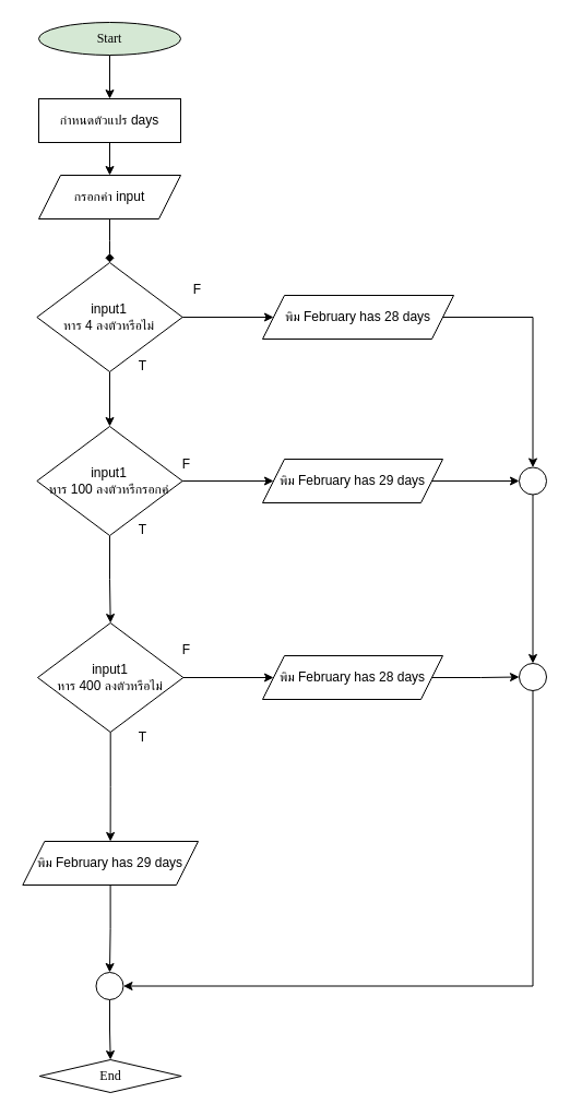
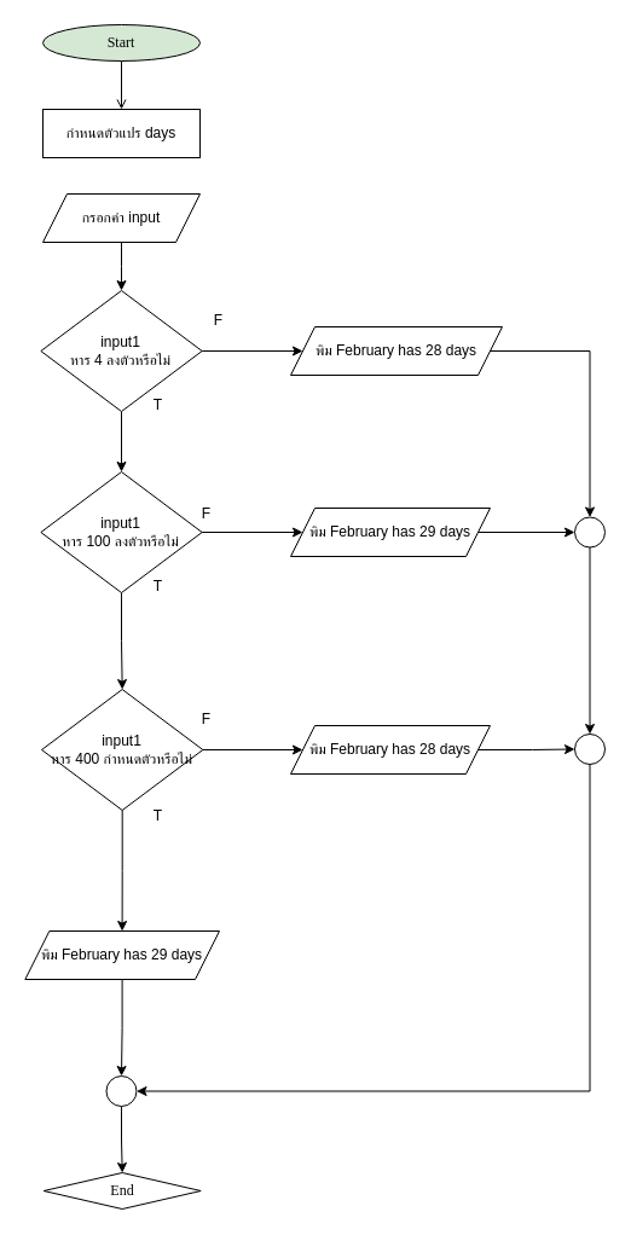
  <mxCell id="0" />
  <mxCell id="1" parent="0" />
- <mxCell id="2" value="" style="edgeStyle=orthogonalEdgeStyle;rounded=0;orthogonalLoop=1;jettySize=auto;html=1;" edge="1" parent="1" source="3" target="5"><mxGeometry relative="1" as="geometry" /></mxCell>
+ <mxCell id="2" value="" style="edgeStyle=orthogonalEdgeStyle;rounded=0;orthogonalLoop=1;jettySize=auto;html=1;endArrow=open;" edge="1" parent="1" source="3" target="5"><mxGeometry relative="1" as="geometry" /></mxCell>
  <mxCell id="3" value="&lt;font data-font-src=&quot;https://fonts.googleapis.com/css?family=Sarabun&quot; face=&quot;Sarabun&quot;&gt;Start&lt;/font&gt;" style="ellipse;whiteSpace=wrap;html=1;fillColor=#d5e8d4;" vertex="1" parent="1"><mxGeometry x="35" y="20" width="130" height="30" as="geometry" /></mxCell>
- <mxCell id="4" value="" style="edgeStyle=orthogonalEdgeStyle;rounded=0;orthogonalLoop=1;jettySize=auto;html=1;" edge="1" parent="1" source="5" target="7"><mxGeometry relative="1" as="geometry" /></mxCell>
  <mxCell id="5" value="กำหนดตัวแปร days" style="rounded=0;whiteSpace=wrap;html=1;" vertex="1" parent="1"><mxGeometry x="35" y="90" width="130" height="40" as="geometry" /></mxCell>
- <mxCell id="6" value="" style="edgeStyle=orthogonalEdgeStyle;rounded=0;orthogonalLoop=1;jettySize=auto;html=1;endArrow=diamond;" edge="1" parent="1" source="7" target="10"><mxGeometry relative="1" as="geometry" /></mxCell>
+ <mxCell id="6" value="" style="edgeStyle=orthogonalEdgeStyle;rounded=0;orthogonalLoop=1;jettySize=auto;html=1;" edge="1" parent="1" source="7" target="10"><mxGeometry relative="1" as="geometry" /></mxCell>
  <mxCell id="7" value="กรอกค่า input" style="shape=parallelogram;perimeter=parallelogramPerimeter;whiteSpace=wrap;html=1;fixedSize=1;" vertex="1" parent="1"><mxGeometry x="35" y="160" width="130" height="40" as="geometry" /></mxCell>
  <mxCell id="8" value="" style="edgeStyle=orthogonalEdgeStyle;rounded=0;orthogonalLoop=1;jettySize=auto;html=1;" edge="1" parent="1" source="10" target="13"><mxGeometry relative="1" as="geometry" /></mxCell>
  <mxCell id="9" value="" style="edgeStyle=orthogonalEdgeStyle;rounded=0;orthogonalLoop=1;jettySize=auto;html=1;" edge="1" parent="1" source="10" target="17"><mxGeometry relative="1" as="geometry" /></mxCell>
  <mxCell id="10" value="input1&lt;div&gt;หาร 4 ลงตัวหรือไม่&lt;/div&gt;" style="rhombus;whiteSpace=wrap;html=1;" vertex="1" parent="1"><mxGeometry x="33.33" y="240" width="133.33" height="100" as="geometry" /></mxCell>
  <mxCell id="11" value="T" style="text;html=1;align=center;verticalAlign=middle;resizable=0;points=[];autosize=1;strokeColor=none;fillColor=none;" vertex="1" parent="1"><mxGeometry x="115" y="320" width="30" height="30" as="geometry" /></mxCell>
  <mxCell id="12" style="edgeStyle=orthogonalEdgeStyle;rounded=0;orthogonalLoop=1;jettySize=auto;html=1;entryX=0.5;entryY=0;entryDx=0;entryDy=0;" edge="1" parent="1" source="13" target="32"><mxGeometry relative="1" as="geometry" /></mxCell>
  <mxCell id="13" value="พิม&amp;nbsp;February has 28 days" style="shape=parallelogram;perimeter=parallelogramPerimeter;whiteSpace=wrap;html=1;fixedSize=1;" vertex="1" parent="1"><mxGeometry x="240" y="270" width="175" height="40" as="geometry" /></mxCell>
  <mxCell id="14" value="F" style="text;html=1;align=center;verticalAlign=middle;resizable=0;points=[];autosize=1;strokeColor=none;fillColor=none;" vertex="1" parent="1"><mxGeometry x="165" y="250" width="30" height="30" as="geometry" /></mxCell>
  <mxCell id="15" value="" style="edgeStyle=orthogonalEdgeStyle;rounded=0;orthogonalLoop=1;jettySize=auto;html=1;" edge="1" parent="1" source="17" target="20"><mxGeometry relative="1" as="geometry" /></mxCell>
  <mxCell id="16" value="" style="edgeStyle=orthogonalEdgeStyle;rounded=0;orthogonalLoop=1;jettySize=auto;html=1;" edge="1" parent="1" source="17" target="23"><mxGeometry relative="1" as="geometry" /></mxCell>
- <mxCell id="17" value="input1&lt;div&gt;หาร 100 ลงตัวหรืกรอกค่&lt;/div&gt;" style="rhombus;whiteSpace=wrap;html=1;" vertex="1" parent="1"><mxGeometry x="33.33" y="390" width="133.33" height="100" as="geometry" /></mxCell>
+ <mxCell id="17" value="input1&lt;div&gt;หาร 100 ลงตัวหรือไม่&lt;/div&gt;" style="rhombus;whiteSpace=wrap;html=1;" vertex="1" parent="1"><mxGeometry x="33.33" y="390" width="133.33" height="100" as="geometry" /></mxCell>
  <mxCell id="18" value="F" style="text;html=1;align=center;verticalAlign=middle;resizable=0;points=[];autosize=1;strokeColor=none;fillColor=none;" vertex="1" parent="1"><mxGeometry x="155" y="410" width="30" height="30" as="geometry" /></mxCell>
  <mxCell id="19" value="" style="edgeStyle=orthogonalEdgeStyle;rounded=0;orthogonalLoop=1;jettySize=auto;html=1;" edge="1" parent="1" source="20" target="32"><mxGeometry relative="1" as="geometry" /></mxCell>
  <mxCell id="20" value="พิม&amp;nbsp;February has 29 days" style="shape=parallelogram;perimeter=parallelogramPerimeter;whiteSpace=wrap;html=1;fixedSize=1;" vertex="1" parent="1"><mxGeometry x="240" y="420" width="165" height="40" as="geometry" /></mxCell>
  <mxCell id="21" value="" style="edgeStyle=orthogonalEdgeStyle;rounded=0;orthogonalLoop=1;jettySize=auto;html=1;" edge="1" parent="1" source="23" target="25"><mxGeometry relative="1" as="geometry" /></mxCell>
  <mxCell id="22" value="" style="edgeStyle=orthogonalEdgeStyle;rounded=0;orthogonalLoop=1;jettySize=auto;html=1;" edge="1" parent="1" source="23" target="28"><mxGeometry relative="1" as="geometry" /></mxCell>
- <mxCell id="23" value="input1&lt;div&gt;หาร 400 ลงตัวหรือไม่&lt;/div&gt;" style="rhombus;whiteSpace=wrap;html=1;" vertex="1" parent="1"><mxGeometry x="34" y="570" width="133.33" height="100" as="geometry" /></mxCell>
+ <mxCell id="23" value="input1&lt;div&gt;หาร 400 กำหนดตัวหรือไม่&lt;/div&gt;" style="rhombus;whiteSpace=wrap;html=1;" vertex="1" parent="1"><mxGeometry x="34" y="570" width="133.33" height="100" as="geometry" /></mxCell>
  <mxCell id="24" value="" style="edgeStyle=orthogonalEdgeStyle;rounded=0;orthogonalLoop=1;jettySize=auto;html=1;" edge="1" parent="1" source="25" target="34"><mxGeometry relative="1" as="geometry" /></mxCell>
  <mxCell id="25" value="พิม&amp;nbsp;February has 28 days" style="shape=parallelogram;perimeter=parallelogramPerimeter;whiteSpace=wrap;html=1;fixedSize=1;" vertex="1" parent="1"><mxGeometry x="240" y="600" width="165" height="40" as="geometry" /></mxCell>
  <mxCell id="26" value="F" style="text;html=1;align=center;verticalAlign=middle;resizable=0;points=[];autosize=1;strokeColor=none;fillColor=none;" vertex="1" parent="1"><mxGeometry x="155" y="580" width="30" height="30" as="geometry" /></mxCell>
  <mxCell id="27" value="" style="edgeStyle=orthogonalEdgeStyle;rounded=0;orthogonalLoop=1;jettySize=auto;html=1;" edge="1" parent="1" source="28" target="36"><mxGeometry relative="1" as="geometry" /></mxCell>
  <mxCell id="28" value="พิม&amp;nbsp;February has 29 days" style="shape=parallelogram;perimeter=parallelogramPerimeter;whiteSpace=wrap;html=1;fixedSize=1;" vertex="1" parent="1"><mxGeometry x="20.34" y="770" width="160.66" height="40" as="geometry" /></mxCell>
  <mxCell id="29" value="T" style="text;html=1;align=center;verticalAlign=middle;resizable=0;points=[];autosize=1;strokeColor=none;fillColor=none;" vertex="1" parent="1"><mxGeometry x="115" y="470" width="30" height="30" as="geometry" /></mxCell>
  <mxCell id="30" value="T" style="text;html=1;align=center;verticalAlign=middle;resizable=0;points=[];autosize=1;strokeColor=none;fillColor=none;" vertex="1" parent="1"><mxGeometry x="115" y="660" width="30" height="30" as="geometry" /></mxCell>
  <mxCell id="31" style="edgeStyle=orthogonalEdgeStyle;rounded=0;orthogonalLoop=1;jettySize=auto;html=1;entryX=0.5;entryY=0;entryDx=0;entryDy=0;" edge="1" parent="1" source="32" target="34"><mxGeometry relative="1" as="geometry" /></mxCell>
  <mxCell id="32" value="" style="ellipse;whiteSpace=wrap;html=1;aspect=fixed;" vertex="1" parent="1"><mxGeometry x="475" y="427.5" width="25" height="25" as="geometry" /></mxCell>
  <mxCell id="33" style="edgeStyle=orthogonalEdgeStyle;rounded=0;orthogonalLoop=1;jettySize=auto;html=1;entryX=1;entryY=0.5;entryDx=0;entryDy=0;" edge="1" parent="1" source="34" target="36"><mxGeometry relative="1" as="geometry"><Array as="points"><mxPoint x="488" y="903" /></Array></mxGeometry></mxCell>
  <mxCell id="34" value="" style="ellipse;whiteSpace=wrap;html=1;aspect=fixed;" vertex="1" parent="1"><mxGeometry x="475" y="607" width="25" height="25" as="geometry" /></mxCell>
  <mxCell id="35" value="" style="edgeStyle=orthogonalEdgeStyle;rounded=0;orthogonalLoop=1;jettySize=auto;html=1;" edge="1" parent="1" source="36" target="37"><mxGeometry relative="1" as="geometry" /></mxCell>
  <mxCell id="36" value="" style="ellipse;whiteSpace=wrap;html=1;aspect=fixed;" vertex="1" parent="1"><mxGeometry x="87.49" y="890" width="25" height="25" as="geometry" /></mxCell>
  <mxCell id="37" value="&lt;font data-font-src=&quot;https://fonts.googleapis.com/css?family=Sarabun&quot; face=&quot;Sarabun&quot;&gt;End&lt;/font&gt;" style="rhombus;whiteSpace=wrap;html=1;" vertex="1" parent="1"><mxGeometry x="35.67" y="970" width="130" height="30" as="geometry" /></mxCell>
